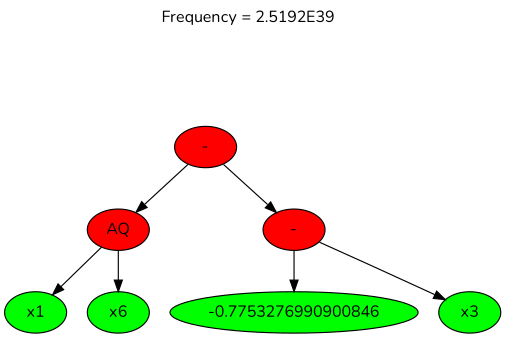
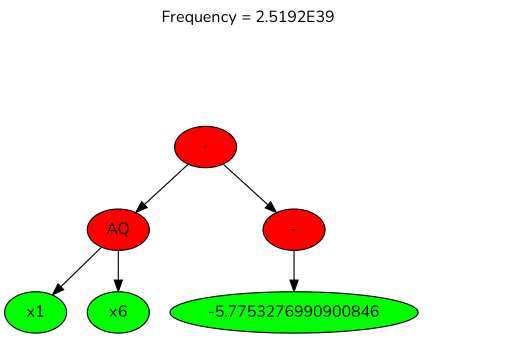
  strict digraph {
    fontname=Nunito
    label=<Frequency = 2.5192E39  <br/> <br/> <br/>>
    labelloc=t
    node [fillcolor="#00ff00" fontname=Nunito style=filled]
    edge [fontname=Nunito]
    n1 [fillcolor="#ff0000" label="-"]
    n2 [fillcolor="#ff0000" label=AQ]
    n3 [fillcolor="#ff0000" label="-"]
    n4 [label=x1]
    n5 [label=x6]
-   n6 [label=-0.7753276990900846]
-   n7 [label=x3]
+   n6 [label=-5.7753276990900846]
    n1 -> n2
    n1 -> n3
    n2 -> n4
    n2 -> n5
    n3 -> n6
-   n3 -> n7
  }
